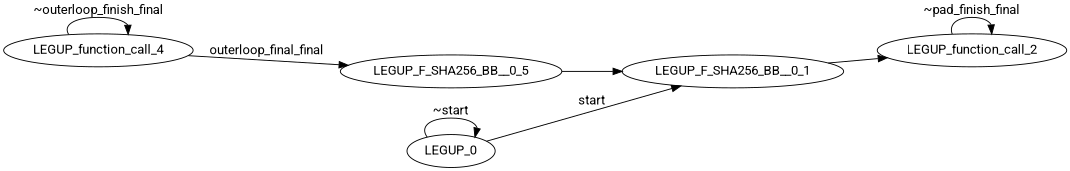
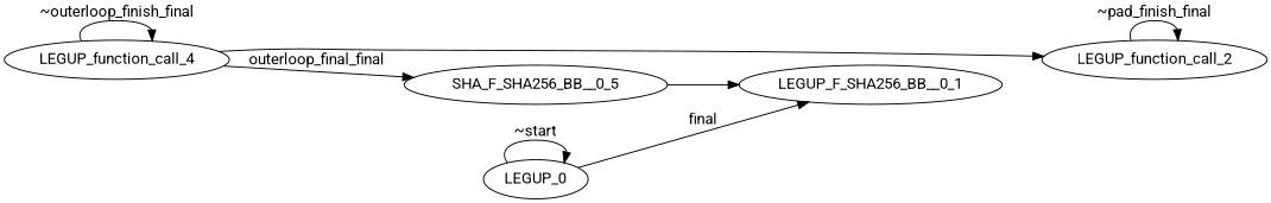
  digraph {
    fontname=Roboto
    rankdir=LR
    node [fontname=Roboto]
    edge [fontname=Roboto]
    n1 [label=LEGUP_F_SHA256_BB__0_1]
    n2 [label=LEGUP_function_call_2]
    n3 [label=LEGUP_0]
    n4 [label=LEGUP_function_call_4]
-   n5 [label=LEGUP_F_SHA256_BB__0_5]
-   n1 -> n2
+   n5 [label=SHA_F_SHA256_BB__0_5]
+   n4 -> n2
    n2 -> n2 [label="~pad_finish_final"]
-   n3 -> n1 [label=start]
+   n3 -> n1 [label=final]
    n3 -> n3 [label="~start"]
    n4 -> n4 [label="~outerloop_finish_final"]
    n4 -> n5 [label=outerloop_final_final]
    n5 -> n1
  }
